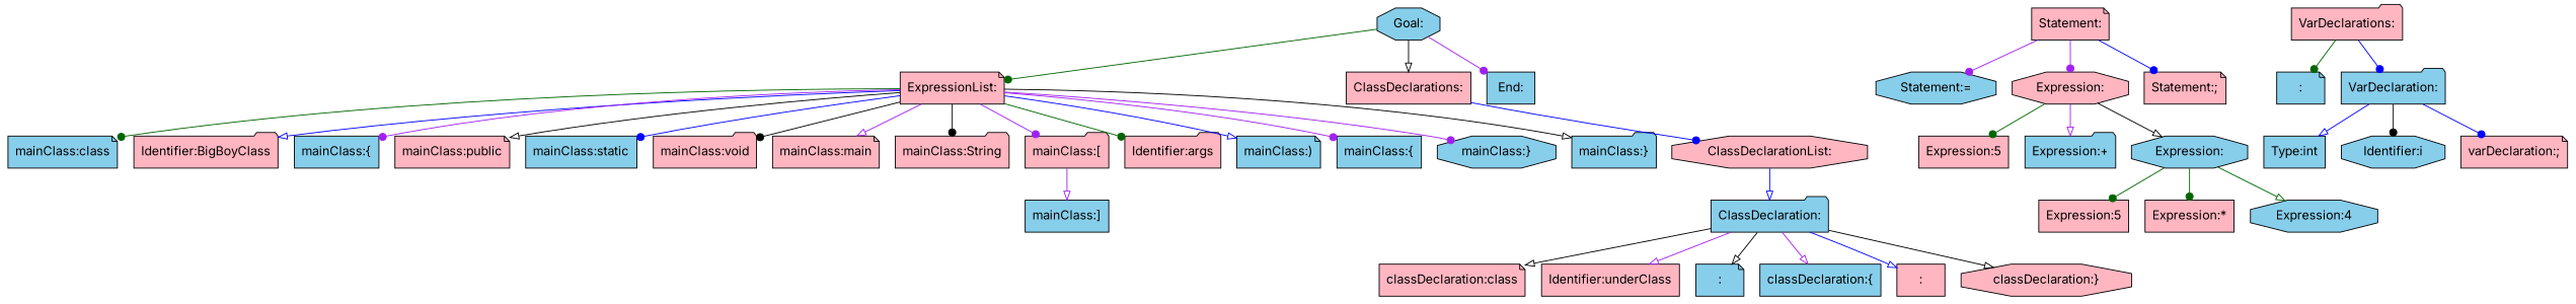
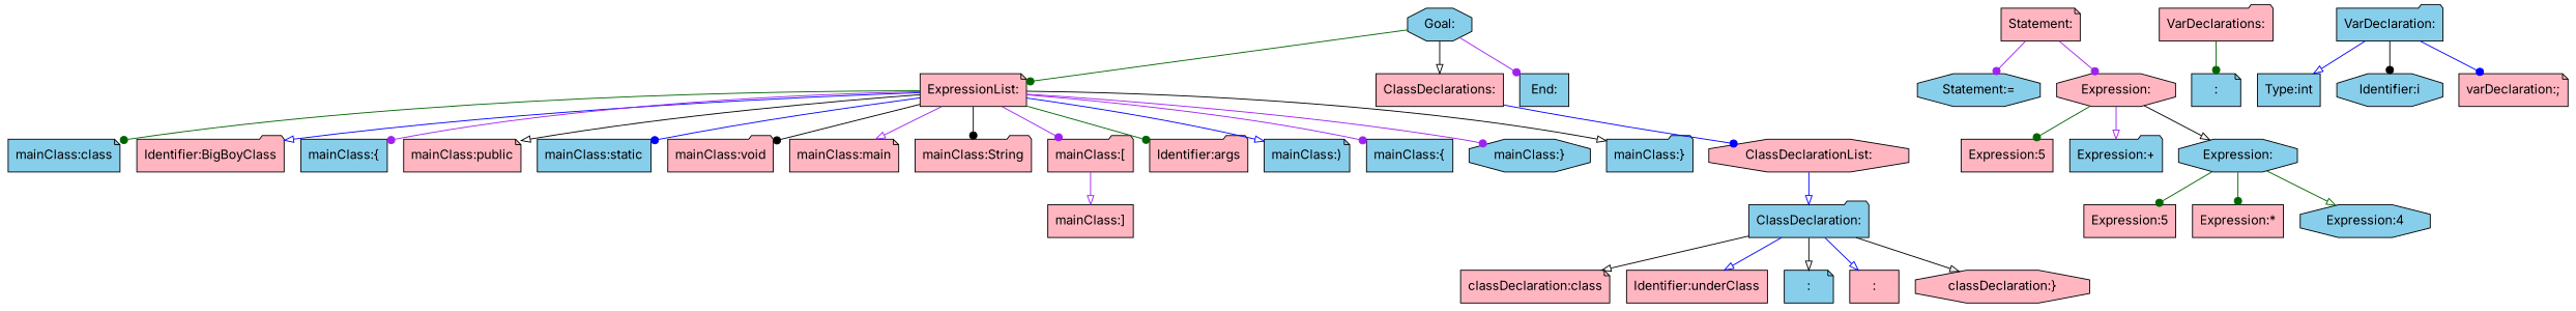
  digraph {
    fontname=Inter
    node [fillcolor=lightpink fontname=Inter shape=box style=filled]
    edge [arrowhead=dot color=purple fontname=Inter]
    n1 [fillcolor=skyblue label="Goal:" shape=octagon]
    n2 [label="ExpressionList:" shape=note]
    n3 [label="ClassDeclarations:"]
    n4 [fillcolor=skyblue label="End:"]
    n5 [fillcolor=skyblue label="mainClass:class" shape=note]
    n6 [label="Identifier:BigBoyClass" shape=folder]
    n7 [fillcolor=skyblue label="mainClass:{"]
    n8 [label="mainClass:public" shape=note]
    n9 [fillcolor=skyblue label="mainClass:static"]
    n10 [label="mainClass:void" shape=folder]
    n11 [label="mainClass:main" shape=note]
    n12 [label="mainClass:String" shape=folder]
    n13 [label="mainClass:[" shape=folder]
    n14 [label="Identifier:args" shape=folder]
    n15 [fillcolor=skyblue label="mainClass:)" shape=note]
    n16 [fillcolor=skyblue label="mainClass:{"]
    n17 [fillcolor=skyblue label="mainClass:}" shape=octagon]
    n18 [fillcolor=skyblue label="mainClass:}" shape=folder]
    n19 [label="ClassDeclarationList:" shape=octagon]
-   n20 [fillcolor=skyblue label="mainClass:]"]
+   n20 [label="mainClass:]"]
    n21 [label="Statement:" shape=note]
    n22 [fillcolor=skyblue label="Statement:=" shape=octagon]
    n23 [label="Expression:" shape=octagon]
-   n24 [label="Statement:;" shape=note]
    n25 [label="Expression:5"]
    n26 [fillcolor=skyblue label="Expression:+" shape=folder]
    n27 [fillcolor=skyblue label="Expression:" shape=octagon]
    n28 [label="Expression:5"]
    n29 [label="Expression:*"]
    n30 [fillcolor=skyblue label="Expression:4" shape=octagon]
    n31 [fillcolor=skyblue label="ClassDeclaration:" shape=folder]
    n32 [label="classDeclaration:class" shape=note]
    n33 [label="Identifier:underClass"]
    n34 [fillcolor=skyblue label=":" shape=note]
-   n35 [fillcolor=skyblue label="classDeclaration:{"]
    n36 [label=":"]
    n37 [label="classDeclaration:}" shape=octagon]
    n38 [label="VarDeclarations:" shape=folder]
    n39 [fillcolor=skyblue label=":" shape=note]
    n40 [fillcolor=skyblue label="VarDeclaration:" shape=folder]
    n41 [fillcolor=skyblue label="Type:int"]
    n42 [fillcolor=skyblue label="Identifier:i" shape=octagon]
    n43 [label="varDeclaration:;" shape=note]
    n1 -> n2 [color=darkgreen]
    n1 -> n3 [arrowhead=onormal color=black]
    n1 -> n4
    n2 -> n5 [color=darkgreen]
    n2 -> n6 [arrowhead=onormal color=blue]
    n2 -> n7
    n2 -> n8 [arrowhead=onormal color=black]
    n2 -> n9 [color=blue]
    n2 -> n10 [color=black]
    n2 -> n11 [arrowhead=onormal]
    n2 -> n12 [color=black]
    n2 -> n13
    n2 -> n14 [color=darkgreen]
    n2 -> n15 [arrowhead=onormal color=blue]
    n2 -> n16
    n2 -> n17
    n2 -> n18 [arrowhead=onormal color=black]
    n3 -> n19 [color=blue]
    n13 -> n20 [arrowhead=onormal]
    n19 -> n31 [arrowhead=onormal color=blue]
    n21 -> n22
    n21 -> n23
-   n21 -> n24 [color=blue]
    n23 -> n25 [color=darkgreen]
    n23 -> n26 [arrowhead=onormal]
    n23 -> n27 [arrowhead=onormal color=black]
    n27 -> n28 [color=darkgreen]
    n27 -> n29 [color=darkgreen]
    n27 -> n30 [arrowhead=onormal color=darkgreen]
    n31 -> n32 [arrowhead=onormal color=black]
-   n31 -> n33 [arrowhead=onormal]
+   n31 -> n33 [arrowhead=onormal color=blue]
    n31 -> n34 [arrowhead=onormal color=black]
-   n31 -> n35 [arrowhead=onormal]
    n31 -> n36 [arrowhead=onormal color=blue]
    n31 -> n37 [arrowhead=onormal color=black]
    n38 -> n39 [color=darkgreen]
-   n38 -> n40 [color=blue]
    n40 -> n41 [arrowhead=onormal color=blue]
    n40 -> n42 [color=black]
    n40 -> n43 [color=blue]
  }
